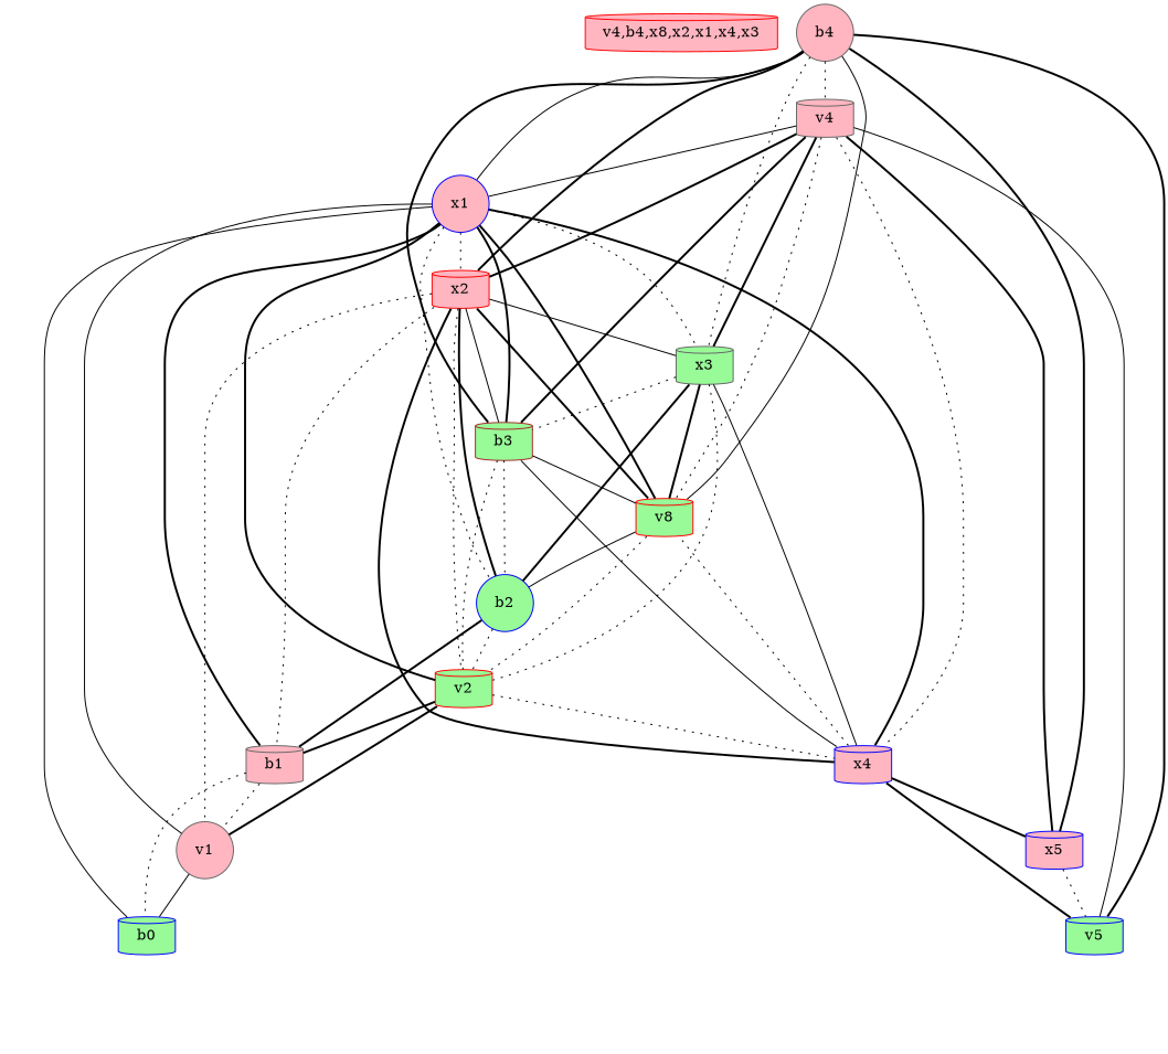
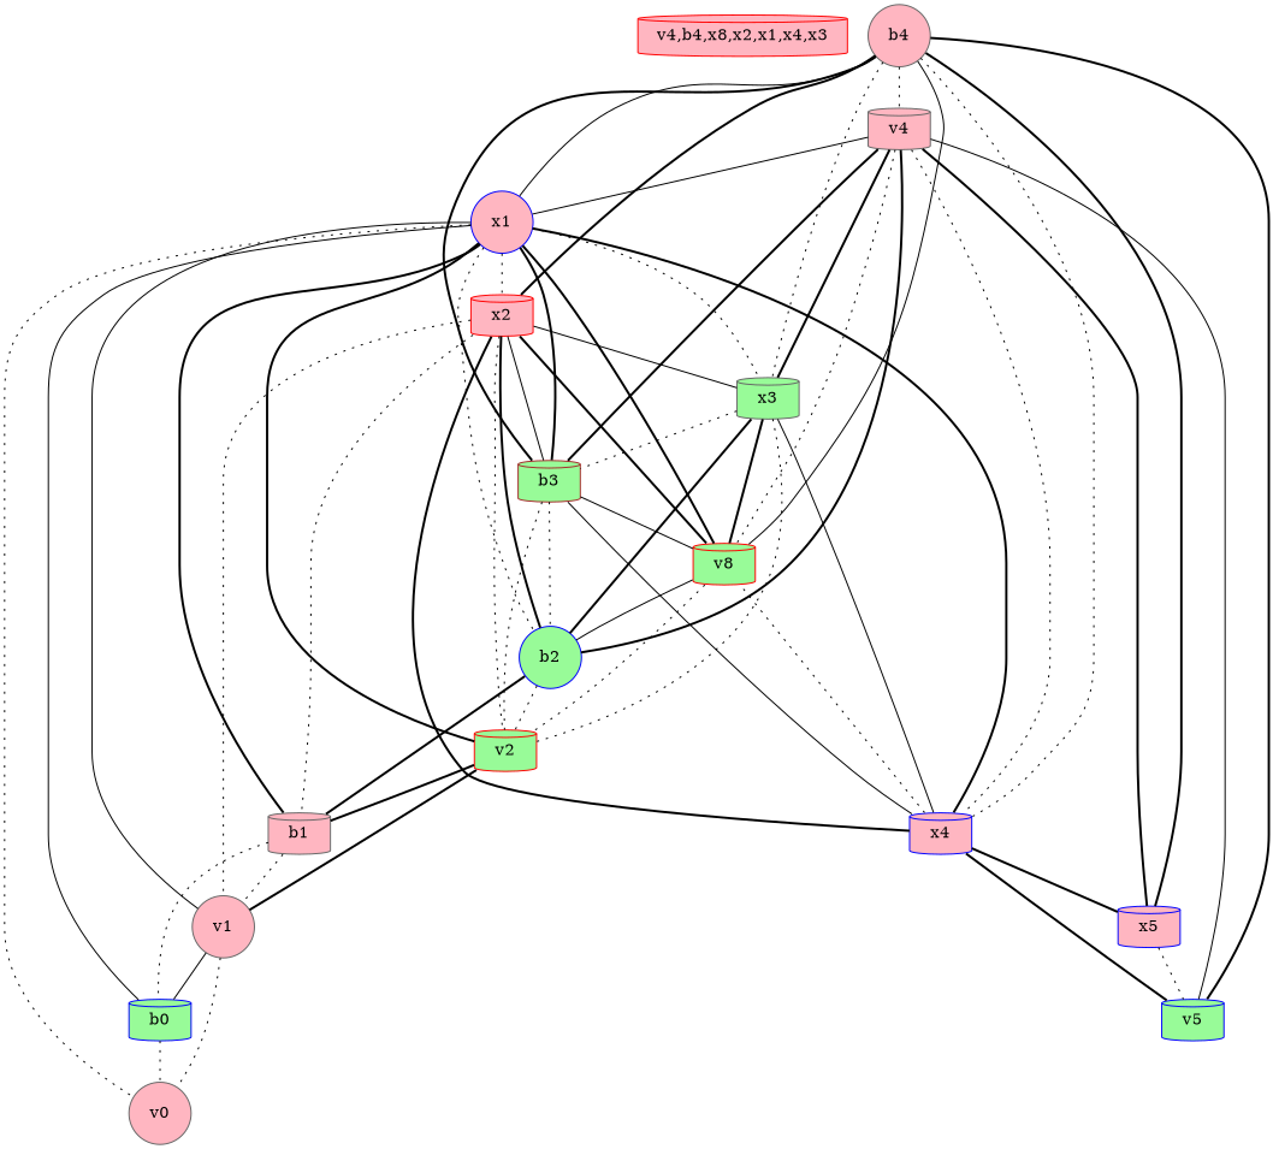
  graph {
    node [color=blue fillcolor=lightpink shape=cylinder style=filled]
    edge [style=dotted]
    n1 [color=red height=0.5 label="v4,b4,x8,x2,x1,x4,x3" width=2.5211]
    n2 [color=brown fillcolor=palegreen height=0.5 label=b3 width=0.75]
    n3 [color=red fillcolor=palegreen height=0.5 label=v8 width=0.75]
    n4 [fillcolor=palegreen height=0.5 label=b2 shape=circle width=0.75]
    n5 [color=red fillcolor=palegreen height=0.5 label=v2 width=0.75]
    n6 [color=gray40 height=0.5 label=b1 width=0.75]
    n7 [color=gray40 height=0.5 label=v1 shape=circle width=0.75]
    n8 [fillcolor=palegreen height=0.5 label=b0 width=0.75]
+   n9 [color=gray40 height=0.5 label=v0 shape=circle width=0.75]
    n10 [color=gray40 height=0.5 label=b4 shape=circle width=0.75]
    n11 [color=gray40 height=0.5 label=v4 width=0.75]
    n12 [height=0.5 label=x1 shape=circle width=0.75]
    n13 [color=red height=0.5 label=x2 width=0.75]
    n14 [color=gray40 fillcolor=palegreen height=0.5 label=x3 width=0.75]
    n15 [height=0.5 label=x4 width=0.75]
    n16 [fillcolor=palegreen height=0.5 label=v5 width=0.75]
    n17 [height=0.5 label=x5 width=0.75]
    n2 -- n3 [style=solid]
    n2 -- n4
    n2 -- n5
    n3 -- n4 [style=solid]
    n3 -- n5
    n4 -- n5
    n4 -- n6 [style=bold]
    n5 -- n6 [style=bold]
    n5 -- n7 [style=bold]
    n6 -- n7
    n6 -- n8
    n7 -- n8 [style=solid]
+   n7 -- n9
+   n8 -- n9
    n10 -- n2 [style=bold]
    n10 -- n3 [style=solid]
    n10 -- n11
    n10 -- n12 [style=solid]
    n10 -- n13 [style=bold]
    n10 -- n14
-   n5 -- n15
+   n10 -- n15
    n10 -- n16 [style=bold]
    n10 -- n17 [style=bold]
    n11 -- n2 [style=bold]
    n11 -- n3
    n11 -- n12 [style=solid]
-   n11 -- n13 [style=bold]
+   n11 -- n4 [style=bold]
    n11 -- n14 [style=bold]
    n11 -- n15
    n11 -- n16 [style=solid]
    n11 -- n17 [style=bold]
    n12 -- n2 [style=bold]
    n12 -- n3 [style=bold]
    n12 -- n4
    n12 -- n5 [style=bold]
    n12 -- n6 [style=bold]
    n12 -- n7 [style=solid]
    n12 -- n8 [style=solid]
+   n12 -- n9
    n12 -- n13
    n12 -- n14
    n12 -- n15 [style=bold]
    n13 -- n2 [style=solid]
    n13 -- n3 [style=bold]
    n13 -- n4 [style=bold]
    n13 -- n5
    n13 -- n6
    n13 -- n7
    n13 -- n14 [style=solid]
    n13 -- n15 [style=bold]
    n14 -- n2
    n14 -- n3 [style=bold]
    n14 -- n4 [style=bold]
    n14 -- n5
    n14 -- n15 [style=solid]
    n15 -- n2 [style=solid]
    n15 -- n3
    n15 -- n16 [style=bold]
    n15 -- n17 [style=bold]
    n17 -- n16
  }
